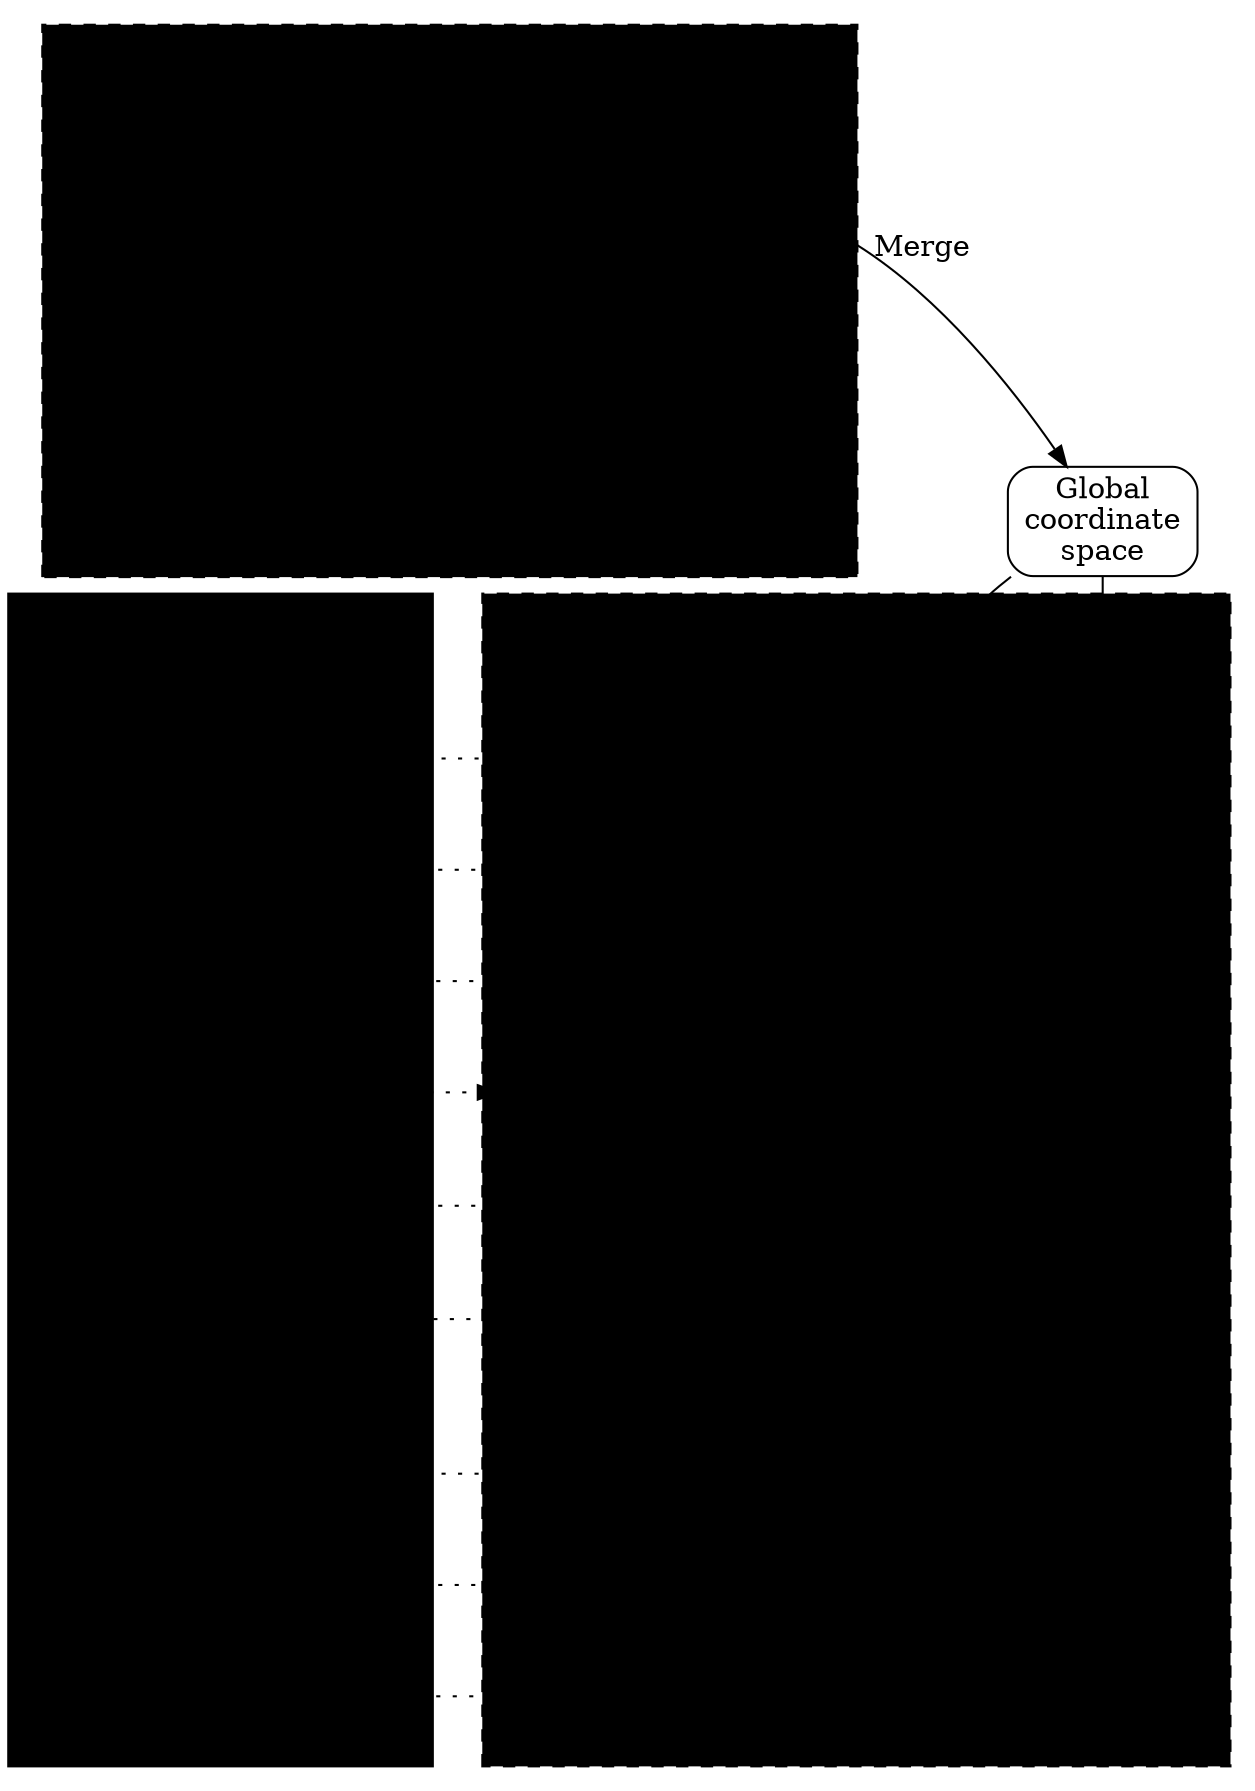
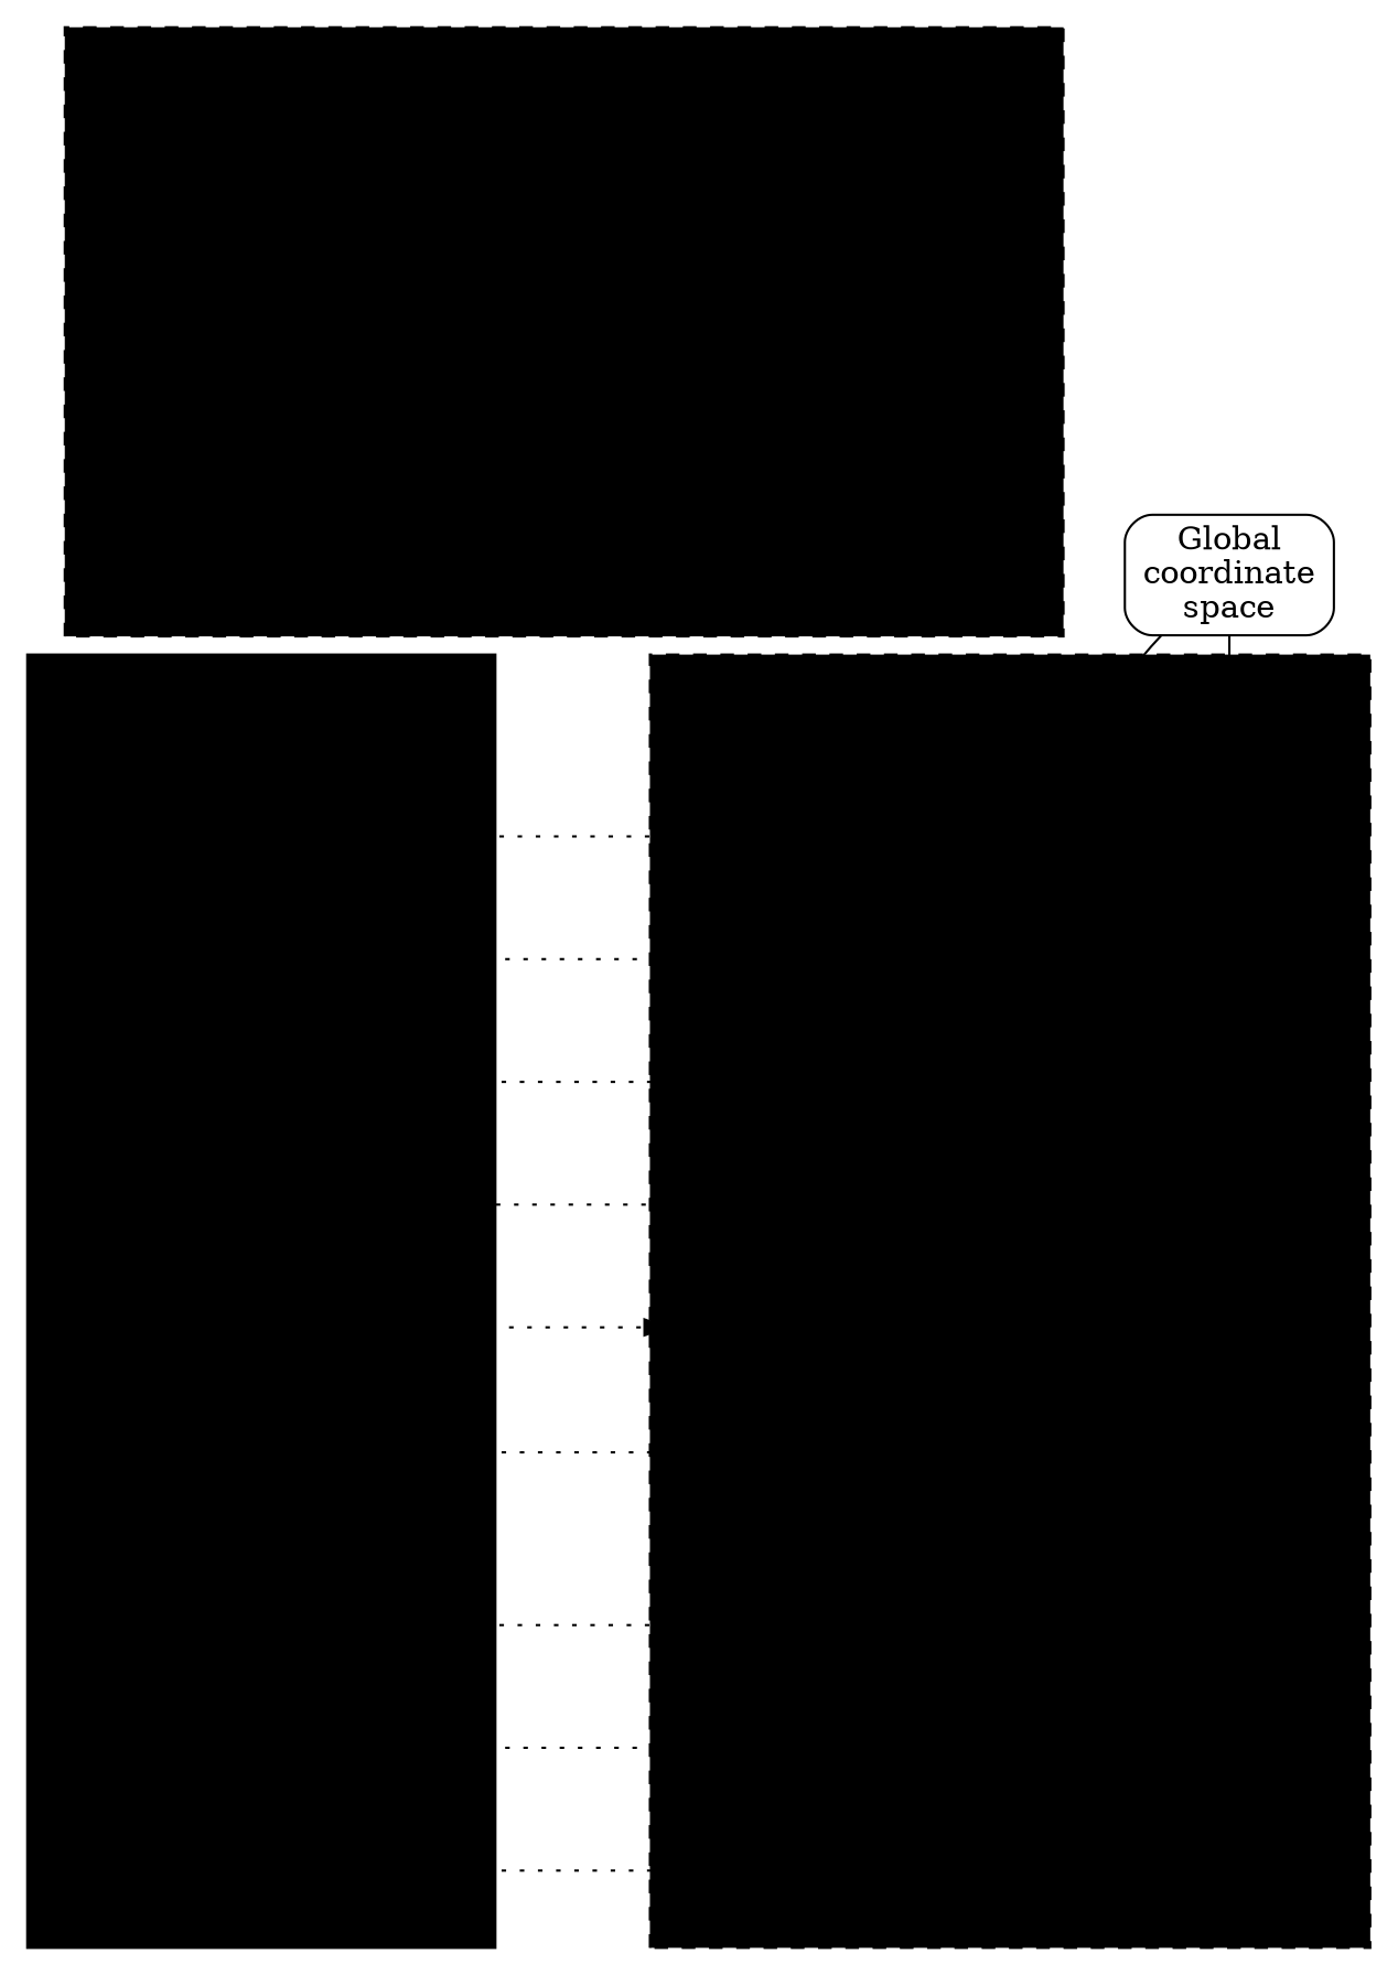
  digraph {
    compound=true
    fillcolor="var(--md-default-fg-color--lightest)"
    newrank=true
    rankdir=LR
    style="solid,filled"
    node [shape=rect style=rounded]
    n1 [label="View\ncoordinate\nspace"]
    n2 [label="View\ncoordinate\nspace"]
    n3 [label="Global\ncoordinate\nspace"]
    n4 [label=Orientation]
    n5 [label=Orientation]
    n6 [label=Scale]
    n7 [label=Scale]
    n8 [label="Depth bounds"]
    n9 [label="Depth bounds"]
    n10 [label="Center position"]
    n11 [label="Center position"]
    n12 [label="Display dimensions"]
    n13 [label="Display dimensions"]
    n14 [label="Relative\ndisplay scales"]
    n15 [label="Relative\ndisplay scales"]
    n16 [label=Orientation]
    n17 [label=Orientation]
    n18 [label=Scale]
    n19 [label=Scale]
    n20 [label="Depth bounds"]
    n21 [label="Depth bounds"]
    n22 [label="Global dimensions"]
    n23 [label="Local dimensions"]
    n24 [label="Channel dimensions"]
    n25 [label="Local position"]
    n26 [label="Coordinate space"]
    n27 [label="Local transform"]
    subgraph sub_1 {
      rank=same
      n1
      n2
      n3
    }
    subgraph sub_2 {
      n4
      n5
      n6
      n7
      n8
      n9
      n10
      n11
      n12
      n13
      n14
      n15
      n16
      n17
      n18
      n19
      n20
      n21
    }
    subgraph cluster_3 {
      label=<Layer <i>i</i>>
      style="filled,dashed"
      subgraph sub_4 {
        label=<Layer <i>i</i>>
        rank=same
        style="filled,dashed"
        n25
        subgraph cluster_5 {
          label="Coordinate space"
          rank=same
          style="filled,dashed"
          n22
          n23
          n24
        }
      }
      subgraph cluster_6 {
        label=<Data source <i>j</i>>
        style="filled,dashed"
        subgraph sub_7 {
          label=<Data source <i>j</i>>
          rank=same
          style="filled,dashed"
          n26
          n27
        }
      }
    }
    subgraph cluster_8 {
      label="Global camera parameters"
      n10
      n12
      n14
      subgraph cluster_9 {
        label="Relative-section"
        n4
        n6
        n8
      }
      subgraph cluster_10 {
        label="3-d projection"
        n16
        n18
        n20
      }
    }
    subgraph cluster_11 {
      label=<Layer group viewer <i>k</i>>
      style="filled,dashed"
      subgraph sub_12 {
        label=<Layer group viewer <i>k</i>>
        style="filled,dashed"
        n5
        n7
        n9
        n11
        n13
        n15
      }
      subgraph sub_13 {
        label=<Layer group viewer <i>k</i>>
        style="filled,dashed"
        n11
        n13
        n15
        n17
        n19
        n21
      }
      subgraph cluster_14 {
        label="Cross-section views"
        style="filled,dashed"
        n2
        n5
        n7
        n9
      }
      subgraph cluster_15 {
        label="3-d projection view"
        style="filled,dashed"
        n1
        n17
        n19
        n21
      }
    }
    n3 -> n1
    n3 -> n2
    n4 -> n5 [style=dotted]
    n5 -> n2
    n6 -> n7 [style=dotted]
    n7 -> n2
    n8 -> n9 [style=dotted]
    n9 -> n2
    n10 -> n11 [style=dotted]
    n11 -> n1
    n11 -> n2
    n12 -> n13 [style=dotted]
    n13 -> n1
    n13 -> n2
    n14 -> n15 [style=dotted]
    n15 -> n1
    n15 -> n2
    n16 -> n17 [style=dotted]
    n17 -> n1
    n18 -> n19 [style=dotted]
    n19 -> n1
    n20 -> n21 [style=dotted]
    n21 -> n1
-   n22 -> n3 [label=Merge]
+   n22 -> n25 [label=Merge]
    n26 -> n27
    n27 -> n23
  }
